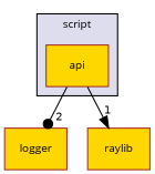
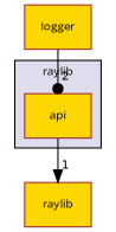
  digraph {
    compound=true
    fontname="Open Sans"
    node [color=brown fillcolor=gold fontname="Open Sans" fontsize=10 shape=box style=filled]
    edge [fontname="Open Sans" labeldistance=1.5 labelfontname=Helvetica labelfontsize=10]
    n1 [label=api pencolor=black]
    n2 [label=logger]
    n3 [label=raylib]
    subgraph cluster_1 {
      bgcolor="#ddddee"
      fontsize=10
-     label=script
+     label=raylib
      pencolor=black
      n1
    }
-   n1 -> n2 [arrowhead=dot headlabel=2]
+   n2 -> n1 [arrowhead=dot headlabel=2]
    n1 -> n3 [arrowhead=normal headlabel=1]
  }
